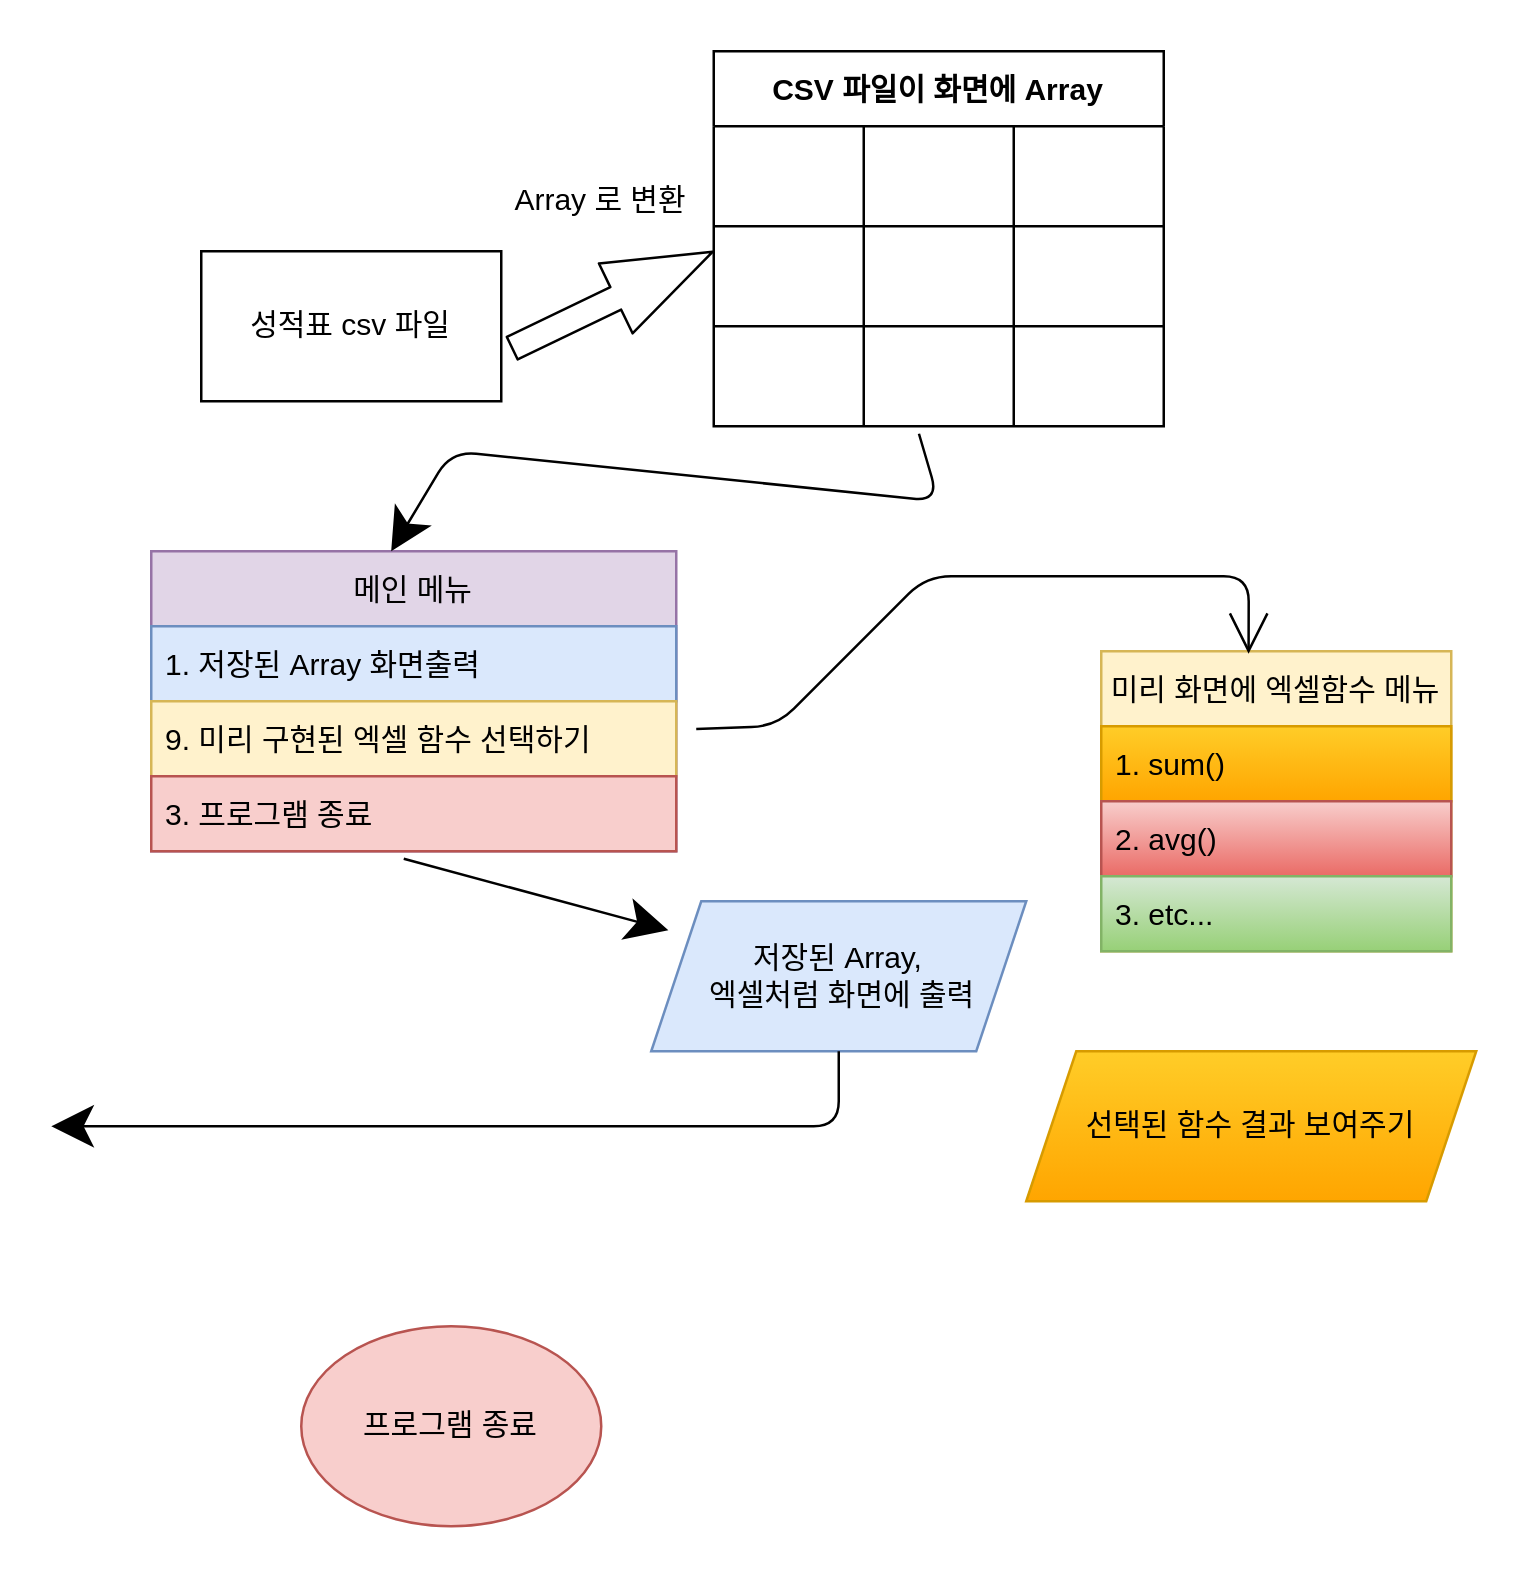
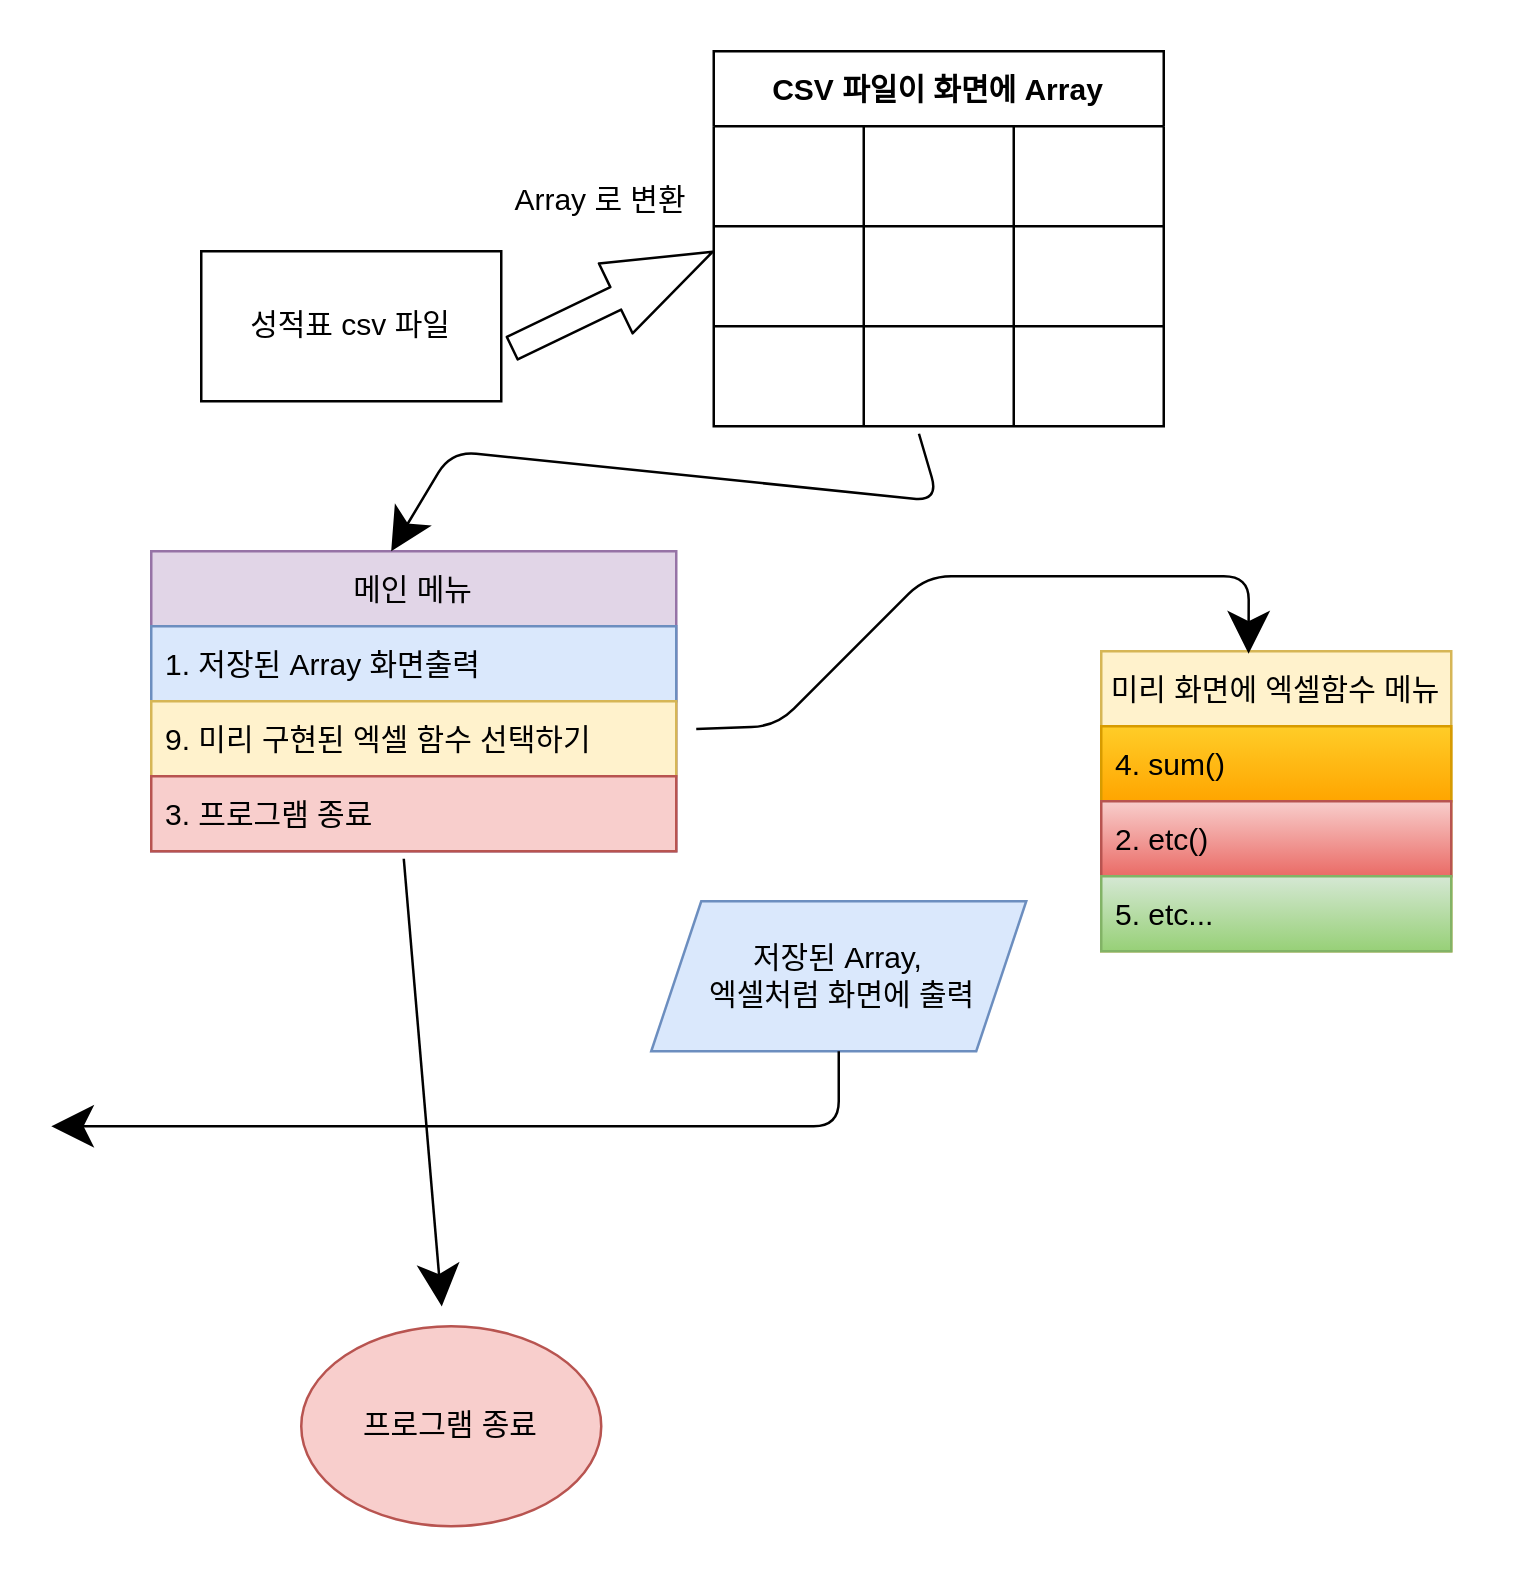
  <mxCell id="0" />
  <mxCell id="1" parent="0" />
  <mxCell id="2" value="성적표 csv 파일" style="rounded=0;whiteSpace=wrap;html=1;hachureGap=4;pointerEvents=0;" vertex="1" parent="1"><mxGeometry x="80" y="100" width="120" height="60" as="geometry" /></mxCell>
  <mxCell id="3" value="CSV 파일이 화면에 Array" style="shape=table;startSize=30;container=1;collapsible=0;childLayout=tableLayout;fontStyle=1;align=center;pointerEvents=1;hachureGap=4;" vertex="1" parent="1"><mxGeometry x="285" y="20" width="180" height="150" as="geometry" /></mxCell>
  <mxCell id="4" value="" style="shape=partialRectangle;html=1;whiteSpace=wrap;collapsible=0;dropTarget=0;pointerEvents=0;fillColor=none;top=0;left=0;bottom=0;right=0;points=[[0,0.5],[1,0.5]];portConstraint=eastwest;" vertex="1" parent="3"><mxGeometry y="30" width="180" height="40" as="geometry" /></mxCell>
  <mxCell id="5" value="" style="shape=partialRectangle;html=1;whiteSpace=wrap;connectable=0;fillColor=none;top=0;left=0;bottom=0;right=0;overflow=hidden;pointerEvents=1;" vertex="1" parent="4"><mxGeometry width="60" height="40" as="geometry"><mxRectangle width="60" height="40" as="alternateBounds" /></mxGeometry></mxCell>
  <mxCell id="6" value="" style="shape=partialRectangle;html=1;whiteSpace=wrap;connectable=0;fillColor=none;top=0;left=0;bottom=0;right=0;overflow=hidden;pointerEvents=1;" vertex="1" parent="4"><mxGeometry x="60" width="60" height="40" as="geometry"><mxRectangle width="60" height="40" as="alternateBounds" /></mxGeometry></mxCell>
  <mxCell id="7" value="" style="shape=partialRectangle;html=1;whiteSpace=wrap;connectable=0;fillColor=none;top=0;left=0;bottom=0;right=0;overflow=hidden;pointerEvents=1;" vertex="1" parent="4"><mxGeometry x="120" width="60" height="40" as="geometry"><mxRectangle width="60" height="40" as="alternateBounds" /></mxGeometry></mxCell>
  <mxCell id="8" value="" style="shape=partialRectangle;html=1;whiteSpace=wrap;collapsible=0;dropTarget=0;pointerEvents=0;fillColor=none;top=0;left=0;bottom=0;right=0;points=[[0,0.5],[1,0.5]];portConstraint=eastwest;" vertex="1" parent="3"><mxGeometry y="70" width="180" height="40" as="geometry" /></mxCell>
  <mxCell id="9" value="" style="shape=partialRectangle;html=1;whiteSpace=wrap;connectable=0;fillColor=none;top=0;left=0;bottom=0;right=0;overflow=hidden;pointerEvents=1;" vertex="1" parent="8"><mxGeometry width="60" height="40" as="geometry"><mxRectangle width="60" height="40" as="alternateBounds" /></mxGeometry></mxCell>
  <mxCell id="10" value="" style="shape=partialRectangle;html=1;whiteSpace=wrap;connectable=0;fillColor=none;top=0;left=0;bottom=0;right=0;overflow=hidden;pointerEvents=1;" vertex="1" parent="8"><mxGeometry x="60" width="60" height="40" as="geometry"><mxRectangle width="60" height="40" as="alternateBounds" /></mxGeometry></mxCell>
  <mxCell id="11" value="" style="shape=partialRectangle;html=1;whiteSpace=wrap;connectable=0;fillColor=none;top=0;left=0;bottom=0;right=0;overflow=hidden;pointerEvents=1;" vertex="1" parent="8"><mxGeometry x="120" width="60" height="40" as="geometry"><mxRectangle width="60" height="40" as="alternateBounds" /></mxGeometry></mxCell>
  <mxCell id="12" value="" style="shape=partialRectangle;html=1;whiteSpace=wrap;collapsible=0;dropTarget=0;pointerEvents=0;fillColor=none;top=0;left=0;bottom=0;right=0;points=[[0,0.5],[1,0.5]];portConstraint=eastwest;" vertex="1" parent="3"><mxGeometry y="110" width="180" height="40" as="geometry" /></mxCell>
  <mxCell id="13" value="" style="shape=partialRectangle;html=1;whiteSpace=wrap;connectable=0;fillColor=none;top=0;left=0;bottom=0;right=0;overflow=hidden;pointerEvents=1;" vertex="1" parent="12"><mxGeometry width="60" height="40" as="geometry"><mxRectangle width="60" height="40" as="alternateBounds" /></mxGeometry></mxCell>
  <mxCell id="14" value="" style="shape=partialRectangle;html=1;whiteSpace=wrap;connectable=0;fillColor=none;top=0;left=0;bottom=0;right=0;overflow=hidden;pointerEvents=1;" vertex="1" parent="12"><mxGeometry x="60" width="60" height="40" as="geometry"><mxRectangle width="60" height="40" as="alternateBounds" /></mxGeometry></mxCell>
  <mxCell id="15" value="" style="shape=partialRectangle;html=1;whiteSpace=wrap;connectable=0;fillColor=none;top=0;left=0;bottom=0;right=0;overflow=hidden;pointerEvents=1;" vertex="1" parent="12"><mxGeometry x="120" width="60" height="40" as="geometry"><mxRectangle width="60" height="40" as="alternateBounds" /></mxGeometry></mxCell>
  <mxCell id="16" value="" style="shape=flexArrow;endArrow=classic;html=1;startSize=14;endSize=14;sourcePerimeterSpacing=8;targetPerimeterSpacing=8;exitX=1.033;exitY=0.65;exitDx=0;exitDy=0;exitPerimeter=0;" edge="1" parent="1" source="2"><mxGeometry width="50" height="50" relative="1" as="geometry"><mxPoint x="235" y="150" as="sourcePoint" /><mxPoint x="285" y="100" as="targetPoint" /></mxGeometry></mxCell>
  <mxCell id="17" value="Array 로 변환&lt;br&gt;" style="text;html=1;strokeColor=none;fillColor=none;align=center;verticalAlign=middle;whiteSpace=wrap;rounded=0;hachureGap=4;pointerEvents=0;" vertex="1" parent="1"><mxGeometry x="190" y="70" width="100" height="20" as="geometry" /></mxCell>
  <mxCell id="18" value="메인 메뉴" style="swimlane;fontStyle=0;childLayout=stackLayout;horizontal=1;startSize=30;horizontalStack=0;resizeParent=1;resizeParentMax=0;resizeLast=0;collapsible=1;marginBottom=0;hachureGap=4;pointerEvents=0;fillColor=#e1d5e7;strokeColor=#9673a6;" vertex="1" parent="1"><mxGeometry x="60" y="220" width="210" height="120" as="geometry" /></mxCell>
  <mxCell id="19" value="1. 저장된 Array 화면출력" style="text;strokeColor=#6c8ebf;fillColor=#dae8fc;align=left;verticalAlign=middle;spacingLeft=4;spacingRight=4;overflow=hidden;points=[[0,0.5],[1,0.5]];portConstraint=eastwest;rotatable=0;" vertex="1" parent="18"><mxGeometry y="30" width="210" height="30" as="geometry" /></mxCell>
  <mxCell id="20" value="9. 미리 구현된 엑셀 함수 선택하기" style="text;strokeColor=#d6b656;fillColor=#fff2cc;align=left;verticalAlign=middle;spacingLeft=4;spacingRight=4;overflow=hidden;points=[[0,0.5],[1,0.5]];portConstraint=eastwest;rotatable=0;" vertex="1" parent="18"><mxGeometry y="60" width="210" height="30" as="geometry" /></mxCell>
  <mxCell id="21" value="3. 프로그램 종료" style="text;strokeColor=#b85450;fillColor=#f8cecc;align=left;verticalAlign=middle;spacingLeft=4;spacingRight=4;overflow=hidden;points=[[0,0.5],[1,0.5]];portConstraint=eastwest;rotatable=0;" vertex="1" parent="18"><mxGeometry y="90" width="210" height="30" as="geometry" /></mxCell>
  <mxCell id="22" value="미리 화면에 엑셀함수 메뉴" style="swimlane;fontStyle=0;childLayout=stackLayout;horizontal=1;startSize=30;horizontalStack=0;resizeParent=1;resizeParentMax=0;resizeLast=0;collapsible=1;marginBottom=0;hachureGap=4;pointerEvents=0;fillColor=#fff2cc;strokeColor=#d6b656;" vertex="1" parent="1"><mxGeometry x="440" y="260" width="140" height="120" as="geometry" /></mxCell>
- <mxCell id="23" value="1. sum()" style="text;strokeColor=#d79b00;fillColor=#ffcd28;align=left;verticalAlign=middle;spacingLeft=4;spacingRight=4;overflow=hidden;points=[[0,0.5],[1,0.5]];portConstraint=eastwest;rotatable=0;gradientColor=#ffa500;" vertex="1" parent="22"><mxGeometry y="30" width="140" height="30" as="geometry" /></mxCell>
- <mxCell id="24" value="2. avg()" style="text;strokeColor=#b85450;fillColor=#f8cecc;align=left;verticalAlign=middle;spacingLeft=4;spacingRight=4;overflow=hidden;points=[[0,0.5],[1,0.5]];portConstraint=eastwest;rotatable=0;gradientColor=#ea6b66;" vertex="1" parent="22"><mxGeometry y="60" width="140" height="30" as="geometry" /></mxCell>
- <mxCell id="25" value="3. etc..." style="text;strokeColor=#82b366;fillColor=#d5e8d4;align=left;verticalAlign=middle;spacingLeft=4;spacingRight=4;overflow=hidden;points=[[0,0.5],[1,0.5]];portConstraint=eastwest;rotatable=0;gradientColor=#97d077;" vertex="1" parent="22"><mxGeometry y="90" width="140" height="30" as="geometry" /></mxCell>
- <mxCell id="26" value="선택된 함수 결과 보여주기" style="shape=parallelogram;perimeter=parallelogramPerimeter;whiteSpace=wrap;html=1;fixedSize=1;hachureGap=4;pointerEvents=0;gradientColor=#ffa500;fillColor=#ffcd28;strokeColor=#d79b00;" vertex="1" parent="1"><mxGeometry x="410" y="420" width="180" height="60" as="geometry" /></mxCell>
- <mxCell id="27" value="" style="endArrow=open;html=1;startSize=14;endSize=14;sourcePerimeterSpacing=8;targetPerimeterSpacing=8;entryX=0.421;entryY=0.008;entryDx=0;entryDy=0;entryPerimeter=0;" edge="1" parent="1" source="20" target="22"><mxGeometry width="50" height="50" relative="1" as="geometry"><mxPoint x="350" y="300" as="sourcePoint" /><mxPoint x="470" y="230" as="targetPoint" /><Array as="points"><mxPoint x="310" y="290" /><mxPoint x="370" y="230" /><mxPoint x="499" y="230" /></Array></mxGeometry></mxCell>
+ <mxCell id="23" value="4. sum()" style="text;strokeColor=#d79b00;fillColor=#ffcd28;align=left;verticalAlign=middle;spacingLeft=4;spacingRight=4;overflow=hidden;points=[[0,0.5],[1,0.5]];portConstraint=eastwest;rotatable=0;gradientColor=#ffa500;" vertex="1" parent="22"><mxGeometry y="30" width="140" height="30" as="geometry" /></mxCell>
+ <mxCell id="24" value="2. etc()" style="text;strokeColor=#b85450;fillColor=#f8cecc;align=left;verticalAlign=middle;spacingLeft=4;spacingRight=4;overflow=hidden;points=[[0,0.5],[1,0.5]];portConstraint=eastwest;rotatable=0;gradientColor=#ea6b66;" vertex="1" parent="22"><mxGeometry y="60" width="140" height="30" as="geometry" /></mxCell>
+ <mxCell id="25" value="5. etc..." style="text;strokeColor=#82b366;fillColor=#d5e8d4;align=left;verticalAlign=middle;spacingLeft=4;spacingRight=4;overflow=hidden;points=[[0,0.5],[1,0.5]];portConstraint=eastwest;rotatable=0;gradientColor=#97d077;" vertex="1" parent="22"><mxGeometry y="90" width="140" height="30" as="geometry" /></mxCell>
+ <mxCell id="27" value="" style="endArrow=classic;html=1;startSize=14;endSize=14;sourcePerimeterSpacing=8;targetPerimeterSpacing=8;entryX=0.421;entryY=0.008;entryDx=0;entryDy=0;entryPerimeter=0;" edge="1" parent="1" source="20" target="22"><mxGeometry width="50" height="50" relative="1" as="geometry"><mxPoint x="350" y="300" as="sourcePoint" /><mxPoint x="470" y="230" as="targetPoint" /><Array as="points"><mxPoint x="310" y="290" /><mxPoint x="370" y="230" /><mxPoint x="499" y="230" /></Array></mxGeometry></mxCell>
  <mxCell id="28" value="프로그램 종료" style="ellipse;whiteSpace=wrap;html=1;hachureGap=4;pointerEvents=0;fillColor=#f8cecc;strokeColor=#b85450;" vertex="1" parent="1"><mxGeometry x="120" y="530" width="120" height="80" as="geometry" /></mxCell>
- <mxCell id="29" value="" style="endArrow=classic;html=1;startSize=14;endSize=14;sourcePerimeterSpacing=8;targetPerimeterSpacing=8;exitX=0.481;exitY=1.1;exitDx=0;exitDy=0;exitPerimeter=0;" edge="1" parent="1" source="21" target="30"><mxGeometry width="50" height="50" relative="1" as="geometry"><mxPoint x="350" y="400" as="sourcePoint" /><mxPoint x="400" y="350" as="targetPoint" /></mxGeometry></mxCell>
+ <mxCell id="29" value="" style="endArrow=classic;html=1;startSize=14;endSize=14;sourcePerimeterSpacing=8;targetPerimeterSpacing=8;exitX=0.481;exitY=1.1;exitDx=0;exitDy=0;exitPerimeter=0;" edge="1" parent="1" source="21" target="28"><mxGeometry width="50" height="50" relative="1" as="geometry"><mxPoint x="350" y="400" as="sourcePoint" /><mxPoint x="400" y="350" as="targetPoint" /></mxGeometry></mxCell>
  <mxCell id="30" value="저장된 Array,&lt;br&gt;&amp;nbsp;엑셀처럼 화면에 출력" style="shape=parallelogram;perimeter=parallelogramPerimeter;whiteSpace=wrap;html=1;fixedSize=1;hachureGap=4;pointerEvents=0;fillColor=#dae8fc;strokeColor=#6c8ebf;" vertex="1" parent="1"><mxGeometry x="260" y="360" width="150" height="60" as="geometry" /></mxCell>
  <mxCell id="31" value="" style="endArrow=classic;html=1;startSize=14;endSize=14;sourcePerimeterSpacing=8;targetPerimeterSpacing=8;exitX=0.5;exitY=1;exitDx=0;exitDy=0;" edge="1" parent="1" source="30"><mxGeometry width="50" height="50" relative="1" as="geometry"><mxPoint x="350" y="320" as="sourcePoint" /><mxPoint x="20" y="450" as="targetPoint" /><Array as="points"><mxPoint x="335" y="450" /></Array></mxGeometry></mxCell>
  <mxCell id="32" value="" style="endArrow=classic;html=1;startSize=14;endSize=14;sourcePerimeterSpacing=8;targetPerimeterSpacing=8;exitX=0.456;exitY=1.075;exitDx=0;exitDy=0;exitPerimeter=0;entryX=0.457;entryY=0;entryDx=0;entryDy=0;entryPerimeter=0;" edge="1" parent="1" source="12" target="18"><mxGeometry width="50" height="50" relative="1" as="geometry"><mxPoint x="350" y="320" as="sourcePoint" /><mxPoint x="160" y="190" as="targetPoint" /><Array as="points"><mxPoint x="375" y="200" /><mxPoint x="180" y="180" /></Array></mxGeometry></mxCell>
